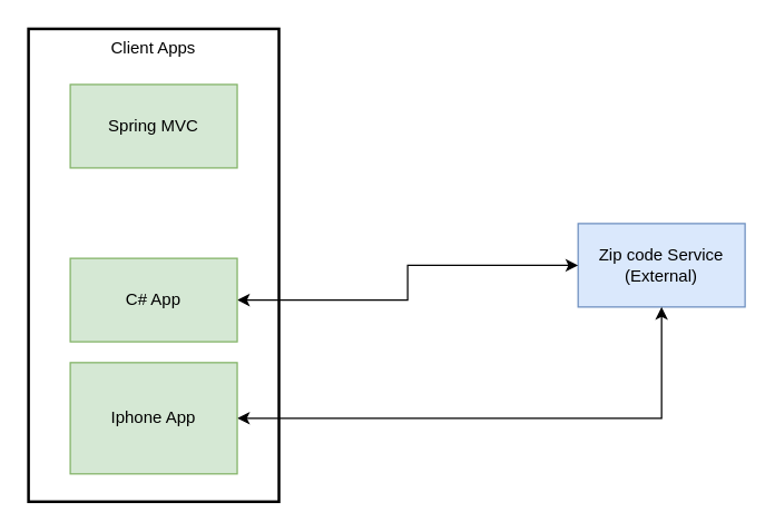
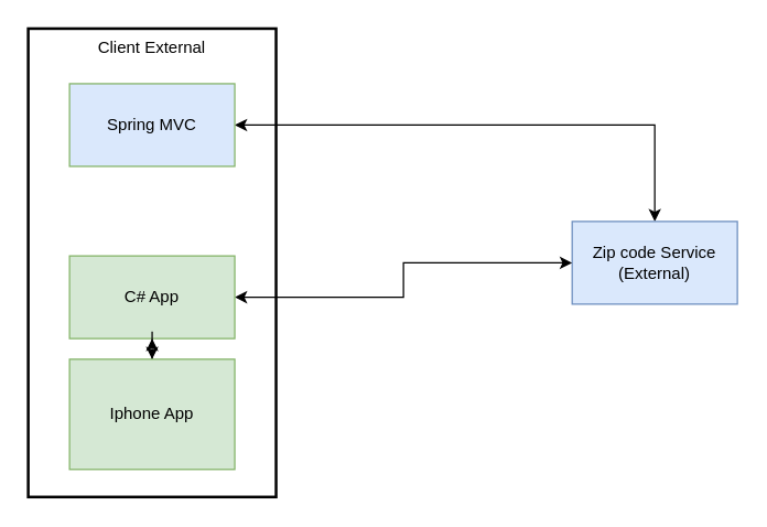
  <mxCell id="0" />
  <mxCell id="1" parent="0" />
- <mxCell id="2" value="Client Apps" style="rounded=0;whiteSpace=wrap;html=1;verticalAlign=top;fillColor=none;strokeWidth=2;" vertex="1" parent="1"><mxGeometry x="20" y="20" width="180" height="340" as="geometry" /></mxCell>
- <mxCell id="4" value="&lt;div&gt;&lt;span style=&quot;background-color: initial;&quot;&gt;Spring MVC&lt;/span&gt;&lt;br&gt;&lt;/div&gt;" style="rounded=0;whiteSpace=wrap;html=1;fillColor=#d5e8d4;strokeColor=#82b366;" vertex="1" parent="1"><mxGeometry x="50" y="60" width="120" height="60" as="geometry" /></mxCell>
+ <mxCell id="2" value="Client External" style="rounded=0;whiteSpace=wrap;html=1;verticalAlign=top;fillColor=none;strokeWidth=2;" vertex="1" parent="1"><mxGeometry x="20" y="20" width="180" height="340" as="geometry" /></mxCell>
+ <mxCell id="3" style="edgeStyle=orthogonalEdgeStyle;rounded=0;orthogonalLoop=1;jettySize=auto;html=1;entryX=0.5;entryY=0;entryDx=0;entryDy=0;startArrow=classic;startFill=1;" edge="1" parent="1" source="4" target="5"><mxGeometry relative="1" as="geometry" /></mxCell>
+ <mxCell id="4" value="&lt;div&gt;&lt;span style=&quot;background-color: initial;&quot;&gt;Spring MVC&lt;/span&gt;&lt;br&gt;&lt;/div&gt;" style="rounded=0;whiteSpace=wrap;html=1;fillColor=#dae8fc;strokeColor=#82b366;" vertex="1" parent="1"><mxGeometry x="50" y="60" width="120" height="60" as="geometry" /></mxCell>
  <mxCell id="5" value="Zip code Service (External)" style="rounded=0;whiteSpace=wrap;html=1;fillColor=#dae8fc;strokeColor=#6c8ebf;" vertex="1" parent="1"><mxGeometry x="415" y="160" width="120" height="60" as="geometry" /></mxCell>
  <mxCell id="6" style="edgeStyle=orthogonalEdgeStyle;rounded=0;orthogonalLoop=1;jettySize=auto;html=1;entryX=0;entryY=0.5;entryDx=0;entryDy=0;startArrow=classic;startFill=1;" edge="1" parent="1" source="7" target="5"><mxGeometry relative="1" as="geometry" /></mxCell>
  <mxCell id="7" value="C# App" style="rounded=0;whiteSpace=wrap;html=1;fillColor=#d5e8d4;strokeColor=#82b366;" vertex="1" parent="1"><mxGeometry x="50" y="185" width="120" height="60" as="geometry" /></mxCell>
- <mxCell id="8" style="edgeStyle=orthogonalEdgeStyle;rounded=0;orthogonalLoop=1;jettySize=auto;html=1;entryX=0.5;entryY=1;entryDx=0;entryDy=0;startArrow=classic;startFill=1;" edge="1" parent="1" source="9" target="5"><mxGeometry relative="1" as="geometry" /></mxCell>
+ <mxCell id="8" style="edgeStyle=orthogonalEdgeStyle;rounded=0;orthogonalLoop=1;jettySize=auto;html=1;startArrow=classic;startFill=1;" edge="1" parent="1" source="9" target="7"><mxGeometry relative="1" as="geometry" /></mxCell>
  <mxCell id="9" value="Iphone App" style="rounded=0;whiteSpace=wrap;html=1;fillColor=#d5e8d4;strokeColor=#82b366;" vertex="1" parent="1"><mxGeometry x="50" y="260" width="120" height="80" as="geometry" /></mxCell>
